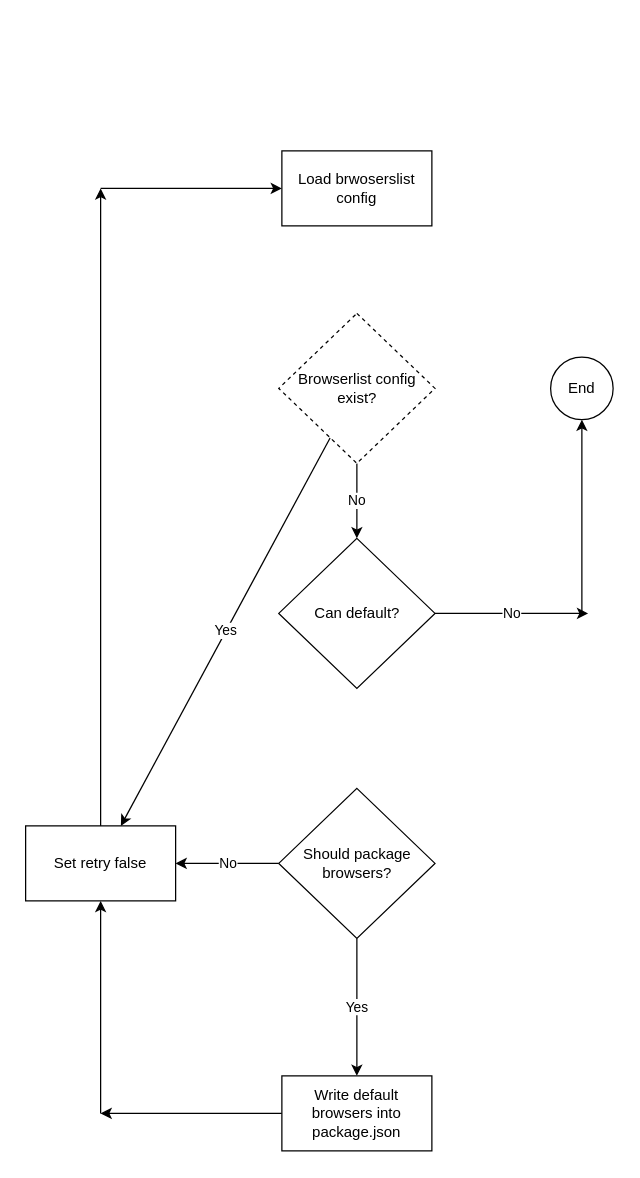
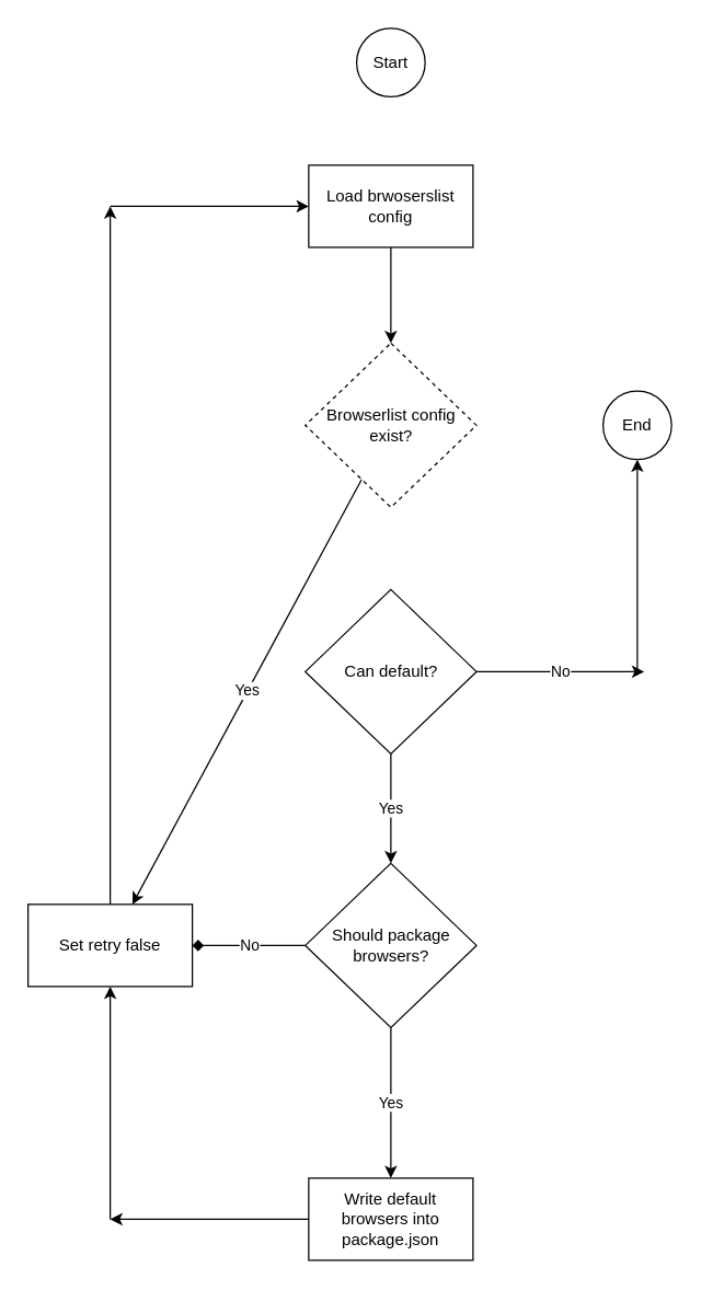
  <mxCell id="0" />
  <mxCell id="1" parent="0" />
+ <mxCell id="2" value="Start" style="ellipse;whiteSpace=wrap;html=1;aspect=fixed;" vertex="1" parent="1"><mxGeometry x="260" y="20" width="50" height="50" as="geometry" /></mxCell>
  <mxCell id="3" value="End" style="ellipse;whiteSpace=wrap;html=1;aspect=fixed;" vertex="1" parent="1"><mxGeometry x="440" y="285" width="50" height="50" as="geometry" /></mxCell>
+ <mxCell id="4" style="edgeStyle=none;html=1;entryX=0.5;entryY=0;entryDx=0;entryDy=0;" edge="1" parent="1" source="5" target="8"><mxGeometry relative="1" as="geometry" /></mxCell>
  <mxCell id="5" value="Load brwoserslist config" style="rounded=0;whiteSpace=wrap;html=1;" vertex="1" parent="1"><mxGeometry x="225" y="120" width="120" height="60" as="geometry" /></mxCell>
  <mxCell id="6" value="Yes" style="edgeStyle=none;html=1;" edge="1" parent="1" source="8" target="17"><mxGeometry relative="1" as="geometry" /></mxCell>
- <mxCell id="7" value="No" style="edgeStyle=none;html=1;entryX=0.5;entryY=0;entryDx=0;entryDy=0;" edge="1" parent="1" source="8" target="11"><mxGeometry relative="1" as="geometry" /></mxCell>
  <mxCell id="8" value="Browserlist config exist?" style="rhombus;whiteSpace=wrap;html=1;dashed=1;" vertex="1" parent="1"><mxGeometry x="222.5" y="250" width="125" height="120" as="geometry" /></mxCell>
  <mxCell id="9" value="No" style="edgeStyle=none;html=1;" edge="1" parent="1" source="11"><mxGeometry relative="1" as="geometry"><mxPoint x="470" y="490" as="targetPoint" /></mxGeometry></mxCell>
+ <mxCell id="10" value="Yes" style="edgeStyle=none;html=1;entryX=0.5;entryY=0;entryDx=0;entryDy=0;" edge="1" parent="1" source="11" target="15"><mxGeometry relative="1" as="geometry" /></mxCell>
  <mxCell id="11" value="Can default?" style="rhombus;whiteSpace=wrap;html=1;" vertex="1" parent="1"><mxGeometry x="222.5" y="430" width="125" height="120" as="geometry" /></mxCell>
  <mxCell id="12" value="" style="endArrow=classic;html=1;entryX=0.5;entryY=1;entryDx=0;entryDy=0;" edge="1" parent="1" target="3"><mxGeometry width="50" height="50" relative="1" as="geometry"><mxPoint x="465" y="490" as="sourcePoint" /><mxPoint x="420" y="330" as="targetPoint" /></mxGeometry></mxCell>
- <mxCell id="13" value="No" style="edgeStyle=none;html=1;" edge="1" parent="1" source="15" target="17"><mxGeometry relative="1" as="geometry" /></mxCell>
+ <mxCell id="13" value="No" style="edgeStyle=none;html=1;endArrow=diamond;" edge="1" parent="1" source="15" target="17"><mxGeometry relative="1" as="geometry" /></mxCell>
  <mxCell id="14" value="Yes" style="edgeStyle=none;html=1;" edge="1" parent="1" source="15" target="20"><mxGeometry relative="1" as="geometry" /></mxCell>
  <mxCell id="15" value="Should package browsers?" style="rhombus;whiteSpace=wrap;html=1;" vertex="1" parent="1"><mxGeometry x="222.5" y="630" width="125" height="120" as="geometry" /></mxCell>
  <mxCell id="16" style="edgeStyle=none;html=1;" edge="1" parent="1" source="17"><mxGeometry relative="1" as="geometry"><mxPoint x="80" y="150" as="targetPoint" /></mxGeometry></mxCell>
  <mxCell id="17" value="Set retry false" style="whiteSpace=wrap;html=1;" vertex="1" parent="1"><mxGeometry y="660" width="120" height="60" as="geometry" x="20" /></mxCell>
  <mxCell id="18" value="" style="endArrow=classic;html=1;entryX=0;entryY=0.5;entryDx=0;entryDy=0;" edge="1" parent="1" target="5"><mxGeometry width="50" height="50" relative="1" as="geometry"><mxPoint x="80" y="150" as="sourcePoint" /><mxPoint x="380" y="310" as="targetPoint" /></mxGeometry></mxCell>
  <mxCell id="19" style="edgeStyle=none;html=1;" edge="1" parent="1" source="20"><mxGeometry relative="1" as="geometry"><mxPoint x="80" y="890" as="targetPoint" /></mxGeometry></mxCell>
  <mxCell id="20" value="Write default browsers into package.json" style="whiteSpace=wrap;html=1;" vertex="1" parent="1"><mxGeometry x="225" y="860" width="120" height="60" as="geometry" /></mxCell>
  <mxCell id="21" value="" style="endArrow=classic;html=1;entryX=0.5;entryY=1;entryDx=0;entryDy=0;" edge="1" parent="1" target="17"><mxGeometry width="50" height="50" relative="1" as="geometry"><mxPoint x="80" y="890" as="sourcePoint" /><mxPoint x="380" y="710" as="targetPoint" /></mxGeometry></mxCell>
